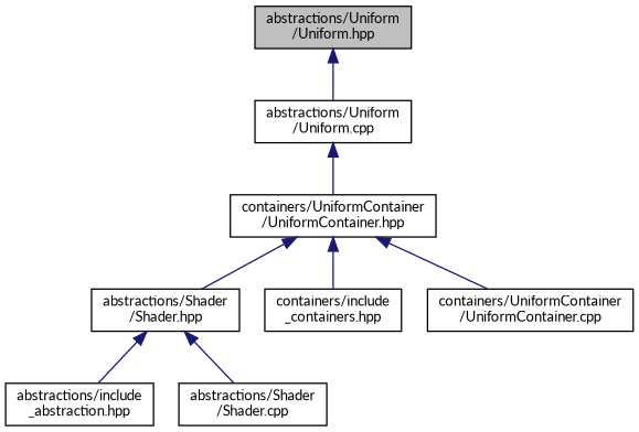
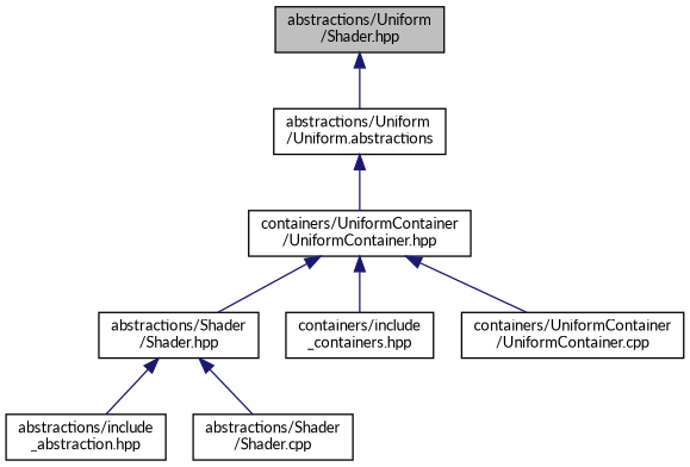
  digraph {
    fontname=Lato
    node [color=black fillcolor=white fontname=Lato fontsize=10 shape=record style=filled]
    edge [color=midnightblue dir=back fontname=Lato fontsize=10 labelfontname=Helvetica labelfontsize=10 style=solid]
-   n1 [fillcolor=grey75 fontcolor=black height=0.2 label="abstractions/Uniform\l/Uniform.hpp" width=0.4]
-   n2 [height=0.2 label="abstractions/Uniform\l/Uniform.cpp" width=0.4]
+   n1 [fillcolor=grey75 fontcolor=black height=0.2 label="abstractions/Uniform\l/Shader.hpp" width=0.4]
+   n2 [height=0.2 label="abstractions/Uniform\l/Uniform.abstractions" width=0.4]
    n3 [height=0.2 label="abstractions/include\l_abstraction.hpp" width=0.4]
    n4 [height=0.2 label="containers/UniformContainer\l/UniformContainer.hpp" width=0.4]
    n5 [height=0.2 label="abstractions/Shader\l/Shader.hpp" width=0.4]
    n6 [height=0.2 label="containers/include\l_containers.hpp" width=0.4]
    n7 [height=0.2 label="containers/UniformContainer\l/UniformContainer.cpp" width=0.4]
    n8 [height=0.2 label="abstractions/Shader\l/Shader.cpp" width=0.4]
    n1 -> n2
    n2 -> n4
    n4 -> n5
    n4 -> n6
    n4 -> n7
    n5 -> n3
    n5 -> n8
  }
